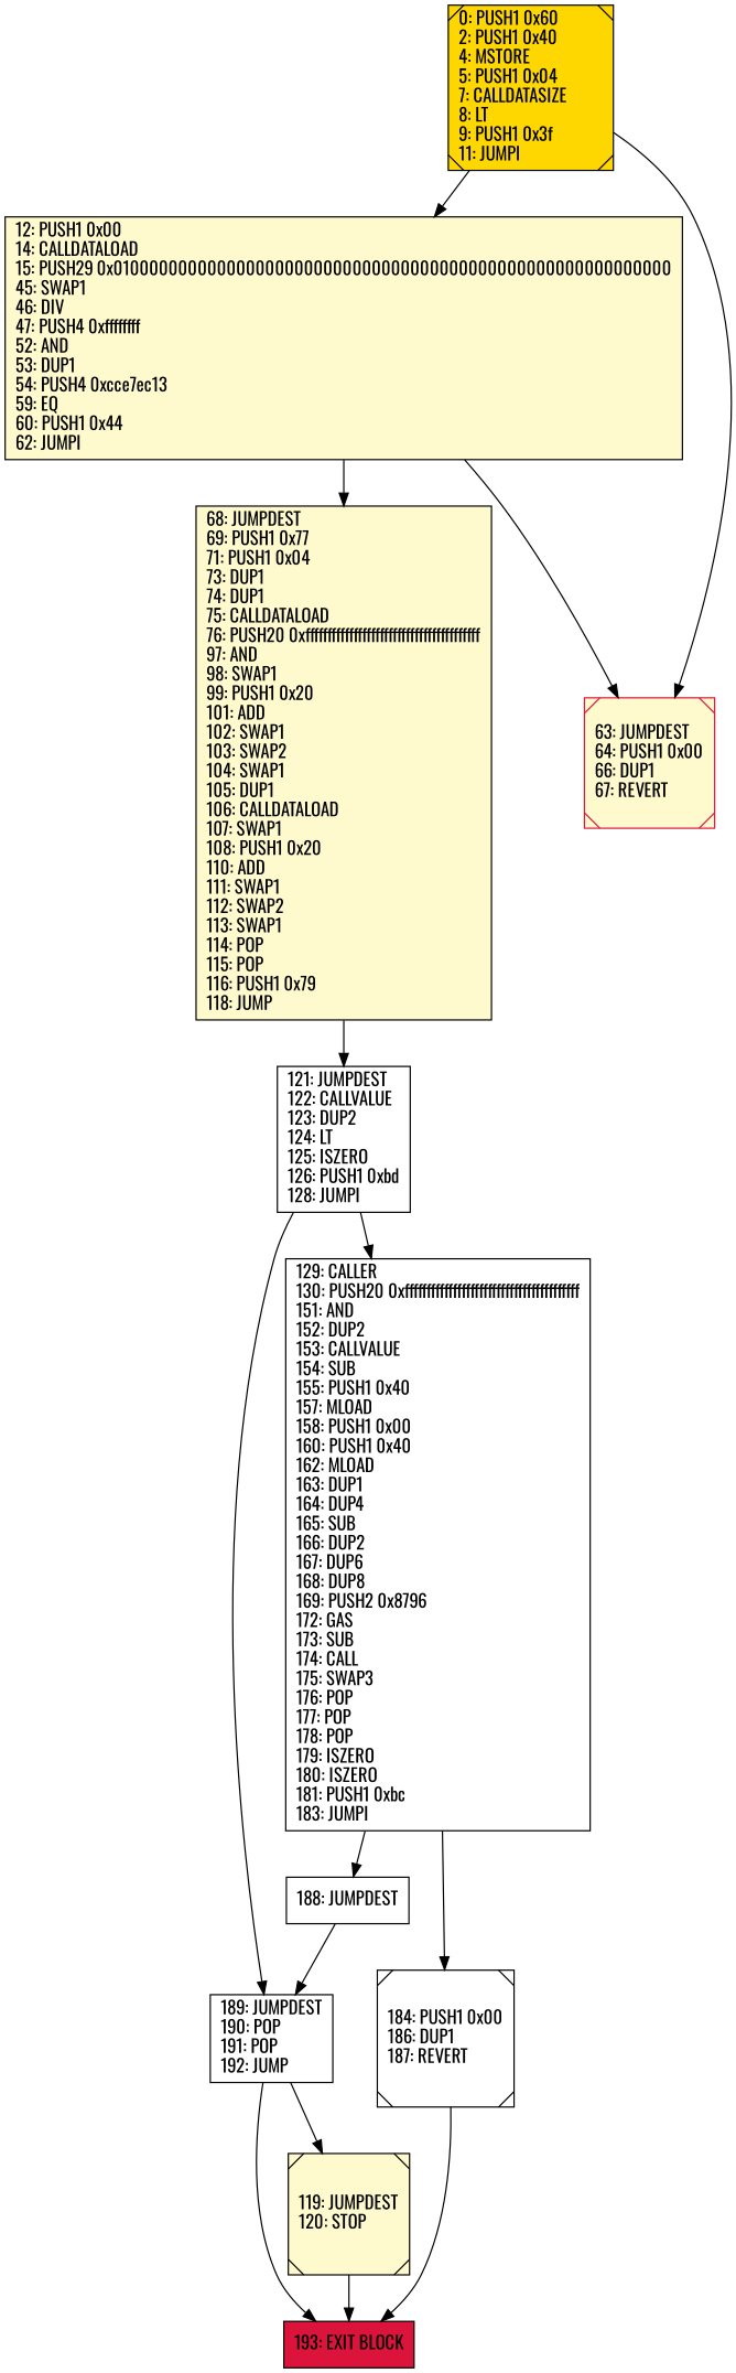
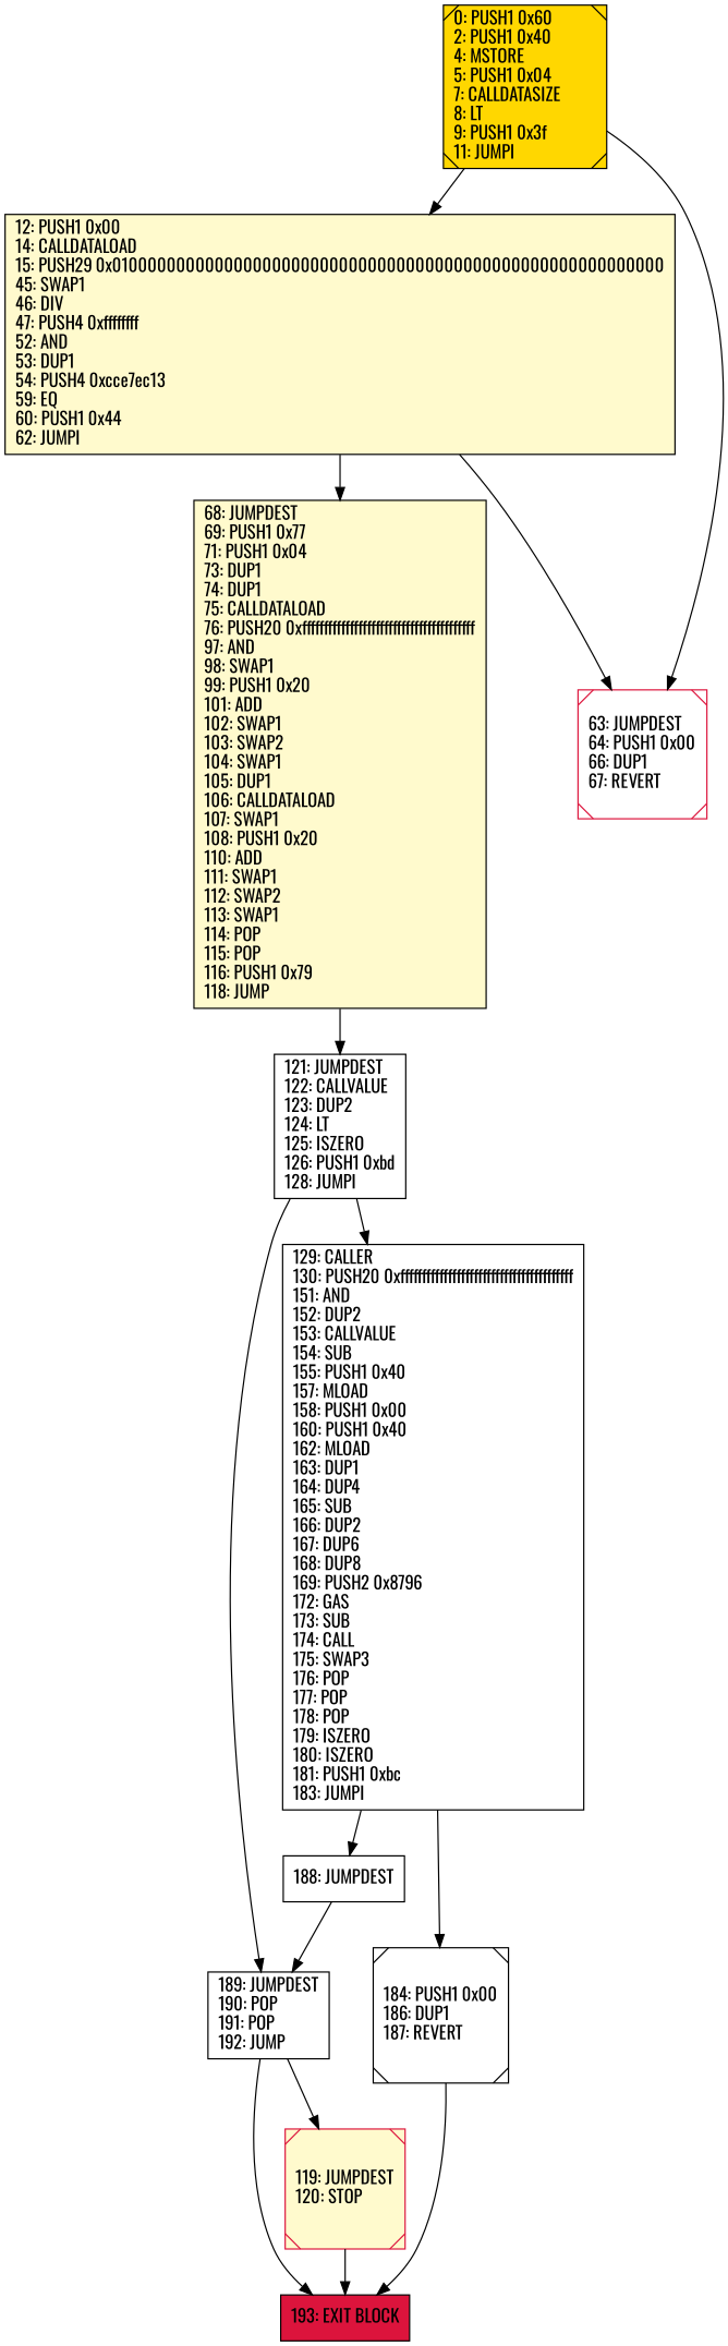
  digraph {
    fontname=Oswald
    rankdir=UD
    node [color=black fillcolor=white fontcolor=black fontname=Oswald shape=box style=filled]
    edge [fontname=Oswald]
    n1 [fillcolor=crimson label="193: EXIT BLOCK\l"]
    n2 [label="188: JUMPDEST\l"]
    n3 [label="189: JUMPDEST\l190: POP\l191: POP\l192: JUMP\l"]
-   n4 [fillcolor=lemonchiffon label="119: JUMPDEST\l120: STOP\l" shape=Msquare]
+   n4 [color=crimson fillcolor=lemonchiffon label="119: JUMPDEST\l120: STOP\l" shape=Msquare]
    n5 [fillcolor=lemonchiffon label="68: JUMPDEST\l69: PUSH1 0x77\l71: PUSH1 0x04\l73: DUP1\l74: DUP1\l75: CALLDATALOAD\l76: PUSH20 0xffffffffffffffffffffffffffffffffffffffff\l97: AND\l98: SWAP1\l99: PUSH1 0x20\l101: ADD\l102: SWAP1\l103: SWAP2\l104: SWAP1\l105: DUP1\l106: CALLDATALOAD\l107: SWAP1\l108: PUSH1 0x20\l110: ADD\l111: SWAP1\l112: SWAP2\l113: SWAP1\l114: POP\l115: POP\l116: PUSH1 0x79\l118: JUMP\l"]
    n6 [label="121: JUMPDEST\l122: CALLVALUE\l123: DUP2\l124: LT\l125: ISZERO\l126: PUSH1 0xbd\l128: JUMPI\l"]
    n7 [label="129: CALLER\l130: PUSH20 0xffffffffffffffffffffffffffffffffffffffff\l151: AND\l152: DUP2\l153: CALLVALUE\l154: SUB\l155: PUSH1 0x40\l157: MLOAD\l158: PUSH1 0x00\l160: PUSH1 0x40\l162: MLOAD\l163: DUP1\l164: DUP4\l165: SUB\l166: DUP2\l167: DUP6\l168: DUP8\l169: PUSH2 0x8796\l172: GAS\l173: SUB\l174: CALL\l175: SWAP3\l176: POP\l177: POP\l178: POP\l179: ISZERO\l180: ISZERO\l181: PUSH1 0xbc\l183: JUMPI\l"]
    n8 [label="184: PUSH1 0x00\l186: DUP1\l187: REVERT\l" shape=Msquare]
    n9 [fillcolor=lemonchiffon label="12: PUSH1 0x00\l14: CALLDATALOAD\l15: PUSH29 0x0100000000000000000000000000000000000000000000000000000000\l45: SWAP1\l46: DIV\l47: PUSH4 0xffffffff\l52: AND\l53: DUP1\l54: PUSH4 0xcce7ec13\l59: EQ\l60: PUSH1 0x44\l62: JUMPI\l"]
-   n10 [color=crimson fillcolor=lemonchiffon label="63: JUMPDEST\l64: PUSH1 0x00\l66: DUP1\l67: REVERT\l" shape=Msquare]
+   n10 [color=crimson label="63: JUMPDEST\l64: PUSH1 0x00\l66: DUP1\l67: REVERT\l" shape=Msquare]
    n11 [fillcolor=gold label="0: PUSH1 0x60\l2: PUSH1 0x40\l4: MSTORE\l5: PUSH1 0x04\l7: CALLDATASIZE\l8: LT\l9: PUSH1 0x3f\l11: JUMPI\l" shape=Msquare]
    n2 -> n3
    n3 -> n1
    n3 -> n4
    n4 -> n1
    n5 -> n6
    n6 -> n3
    n6 -> n7
    n7 -> n2
    n7 -> n8
    n8 -> n1
    n9 -> n5
    n9 -> n10
    n11 -> n9
    n11 -> n10
  }
